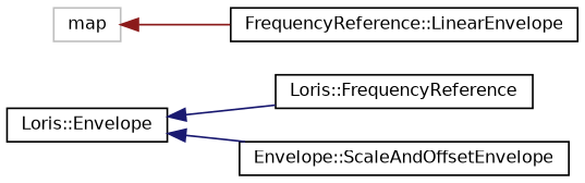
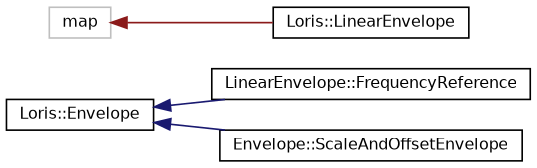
  digraph {
    rankdir=LR
    node [color=black fillcolor=white fontname=Helvetica fontsize=10 shape=record style=filled]
    edge [color=midnightblue dir=back fontname=Helvetica fontsize=10 labelfontname=Helvetica labelfontsize=10 style=solid]
    n1 [height=0.2 label="Loris::Envelope" width=0.4]
-   n2 [height=0.2 label="Loris::FrequencyReference" width=0.4]
+   n2 [height=0.2 label="LinearEnvelope::FrequencyReference" width=0.4]
    n3 [height=0.2 label="Envelope::ScaleAndOffsetEnvelope" width=0.4]
-   n4 [height=0.2 label="FrequencyReference::LinearEnvelope" width=0.4]
+   n4 [height=0.2 label="Loris::LinearEnvelope" width=0.4]
    n5 [color=grey75 height=0.2 label=map width=0.4]
    n1 -> n2
    n1 -> n3
    n5 -> n4 [color=firebrick4]
  }
